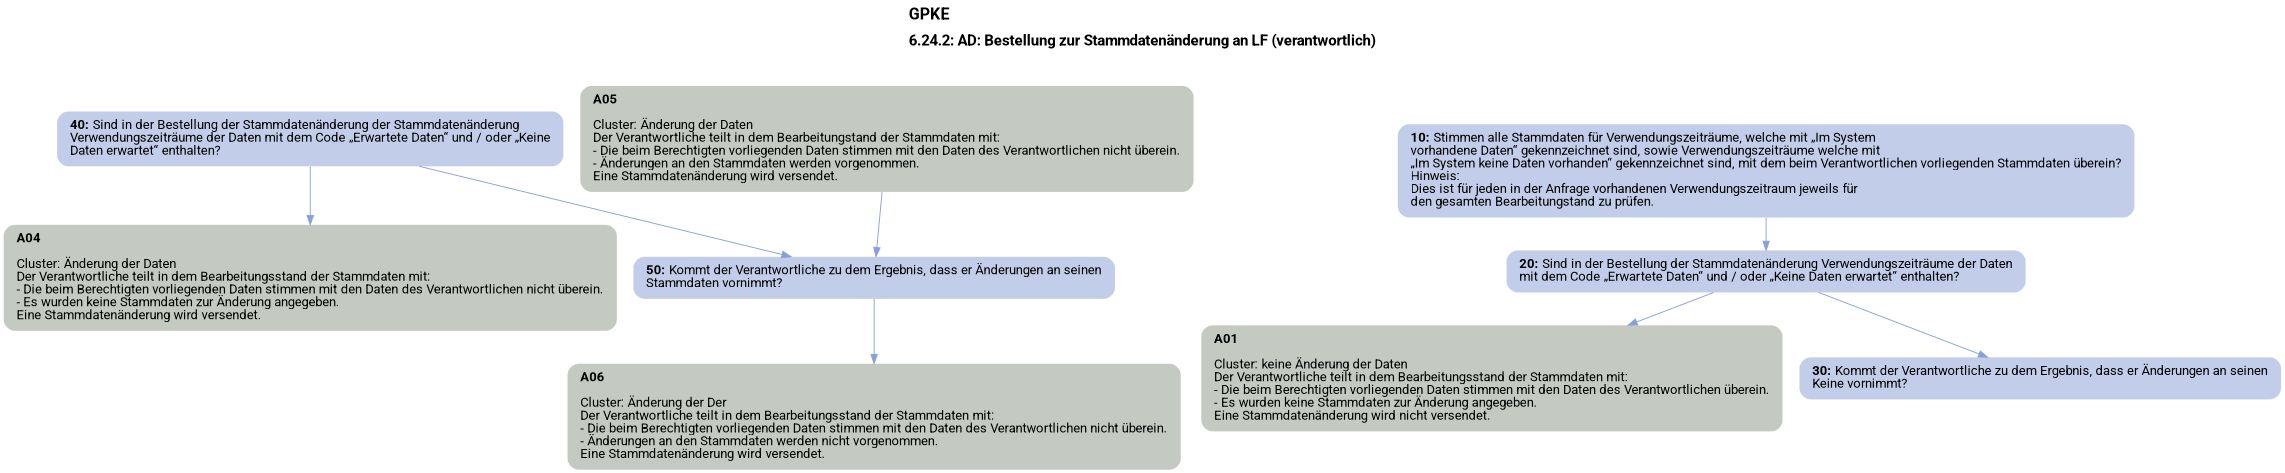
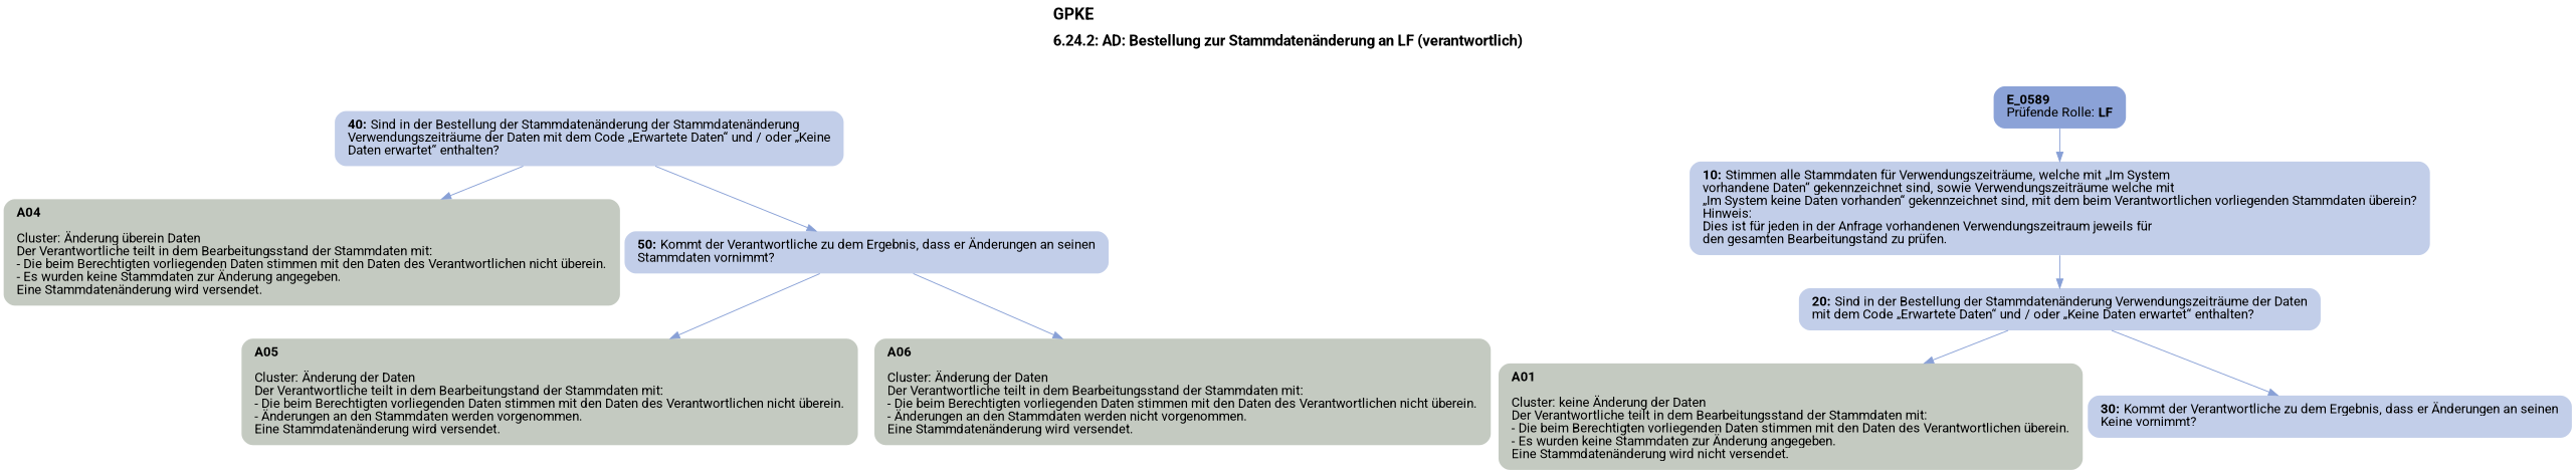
  digraph {
    concentrate=true
    fontname="Roboto, sans-serif"
    fontsize=12
    label=<<B><FONT POINT-SIZE="18">GPKE</FONT></B><BR align="left"/><BR/><B><FONT POINT-SIZE="16">6.24.2: AD: Bestellung zur Stammdatenänderung an LF (verantwortlich)</FONT></B><BR align="left"/><BR/><BR/><BR/>>
    labelloc=t
    pack=true
    packmode=array
    rankdir=TB
    node [fillcolor="#c2cee9" fontname="Roboto, sans-serif" margin="0.2,0.12" penwidth=0.0 shape=box style="filled,rounded"]
    edge [color="#88a0d6" fontname="Roboto, sans-serif"]
+   n1 [fillcolor="#8ba2d7" label=<<B>E_0589</B><BR align="left"/><FONT>Prüfende Rolle: <B>LF</B></FONT><BR align="center"/>>]
    n2 [label=<<B>10: </B>Stimmen alle Stammdaten für Verwendungszeiträume, welche mit „Im System<BR align="left"/>vorhandene Daten“ gekennzeichnet sind, sowie Verwendungszeiträume welche mit<BR align="left"/>„Im System keine Daten vorhanden“ gekennzeichnet sind, mit dem beim Verantwortlichen vorliegenden Stammdaten überein?<BR align="left"/>Hinweis:<BR align="left"/>Dies ist für jeden in der Anfrage vorhandenen Verwendungszeitraum jeweils für<BR align="left"/>den gesamten Bearbeitungstand zu prüfen.<BR align="left"/>>]
    n3 [label=<<B>20: </B>Sind in der Bestellung der Stammdatenänderung Verwendungszeiträume der Daten<BR align="left"/>mit dem Code „Erwartete Daten“ und / oder „Keine Daten erwartet“ enthalten?<BR align="left"/>>]
    n4 [fillcolor="#c4cac1" label=<<B>A01</B><BR align="left"/><BR align="left"/><FONT>Cluster: keine Änderung der Daten<BR align="left"/>Der Verantwortliche teilt in dem Bearbeitungsstand der Stammdaten mit:<BR align="left"/>- Die beim Berechtigten vorliegenden Daten stimmen mit den Daten des Verantwortlichen überein.<BR align="left"/>- Es wurden keine Stammdaten zur Änderung angegeben.<BR align="left"/>Eine Stammdatenänderung wird nicht versendet.<BR align="left"/></FONT>>]
    n5 [label=<<B>30: </B>Kommt der Verantwortliche zu dem Ergebnis, dass er Änderungen an seinen<BR align="left"/>Keine vornimmt?<BR align="left"/>>]
    n6 [label=<<B>40: </B>Sind in der Bestellung der Stammdatenänderung der Stammdatenänderung<BR align="left"/>Verwendungszeiträume der Daten mit dem Code „Erwartete Daten“ und / oder „Keine<BR align="left"/>Daten erwartet“ enthalten?<BR align="left"/>>]
-   n7 [fillcolor="#c4cac1" label=<<B>A04</B><BR align="left"/><BR align="left"/><FONT>Cluster: Änderung der Daten<BR align="left"/>Der Verantwortliche teilt in dem Bearbeitungsstand der Stammdaten mit:<BR align="left"/>- Die beim Berechtigten vorliegenden Daten stimmen mit den Daten des Verantwortlichen nicht überein.<BR align="left"/>- Es wurden keine Stammdaten zur Änderung angegeben.<BR align="left"/>Eine Stammdatenänderung wird versendet.<BR align="left"/></FONT>>]
+   n7 [fillcolor="#c4cac1" label=<<B>A04</B><BR align="left"/><BR align="left"/><FONT>Cluster: Änderung überein Daten<BR align="left"/>Der Verantwortliche teilt in dem Bearbeitungsstand der Stammdaten mit:<BR align="left"/>- Die beim Berechtigten vorliegenden Daten stimmen mit den Daten des Verantwortlichen nicht überein.<BR align="left"/>- Es wurden keine Stammdaten zur Änderung angegeben.<BR align="left"/>Eine Stammdatenänderung wird versendet.<BR align="left"/></FONT>>]
    n8 [label=<<B>50: </B>Kommt der Verantwortliche zu dem Ergebnis, dass er Änderungen an seinen<BR align="left"/>Stammdaten vornimmt?<BR align="left"/>>]
    n9 [fillcolor="#c4cac1" label=<<B>A05</B><BR align="left"/><BR align="left"/><FONT>Cluster: Änderung der Daten<BR align="left"/>Der Verantwortliche teilt in dem Bearbeitungstand der Stammdaten mit:<BR align="left"/>- Die beim Berechtigten vorliegenden Daten stimmen mit den Daten des Verantwortlichen nicht überein.<BR align="left"/>- Änderungen an den Stammdaten werden vorgenommen.<BR align="left"/>Eine Stammdatenänderung wird versendet.<BR align="left"/></FONT>>]
-   n10 [fillcolor="#c4cac1" label=<<B>A06</B><BR align="left"/><BR align="left"/><FONT>Cluster: Änderung der Der<BR align="left"/>Der Verantwortliche teilt in dem Bearbeitungsstand der Stammdaten mit:<BR align="left"/>- Die beim Berechtigten vorliegenden Daten stimmen mit den Daten des Verantwortlichen nicht überein.<BR align="left"/>- Änderungen an den Stammdaten werden nicht vorgenommen.<BR align="left"/>Eine Stammdatenänderung wird versendet.<BR align="left"/></FONT>>]
+   n10 [fillcolor="#c4cac1" label=<<B>A06</B><BR align="left"/><BR align="left"/><FONT>Cluster: Änderung der Daten<BR align="left"/>Der Verantwortliche teilt in dem Bearbeitungsstand der Stammdaten mit:<BR align="left"/>- Die beim Berechtigten vorliegenden Daten stimmen mit den Daten des Verantwortlichen nicht überein.<BR align="left"/>- Änderungen an den Stammdaten werden nicht vorgenommen.<BR align="left"/>Eine Stammdatenänderung wird versendet.<BR align="left"/></FONT>>]
+   n1 -> n2 [fontname=""]
    n2 -> n3 [label=<<B>JA</B>>]
    n3 -> n4 [label=<<B>NEIN</B>>]
    n3 -> n5 [label=<<B>JA</B>>]
    n6 -> n7 [label=<<B>NEIN</B>>]
    n6 -> n8 [label=<<B>JA</B>>]
-   n9 -> n8 [label=<<B>JA</B>>]
+   n8 -> n9 [label=<<B>JA</B>>]
    n8 -> n10 [label=<<B>NEIN</B>>]
  }
